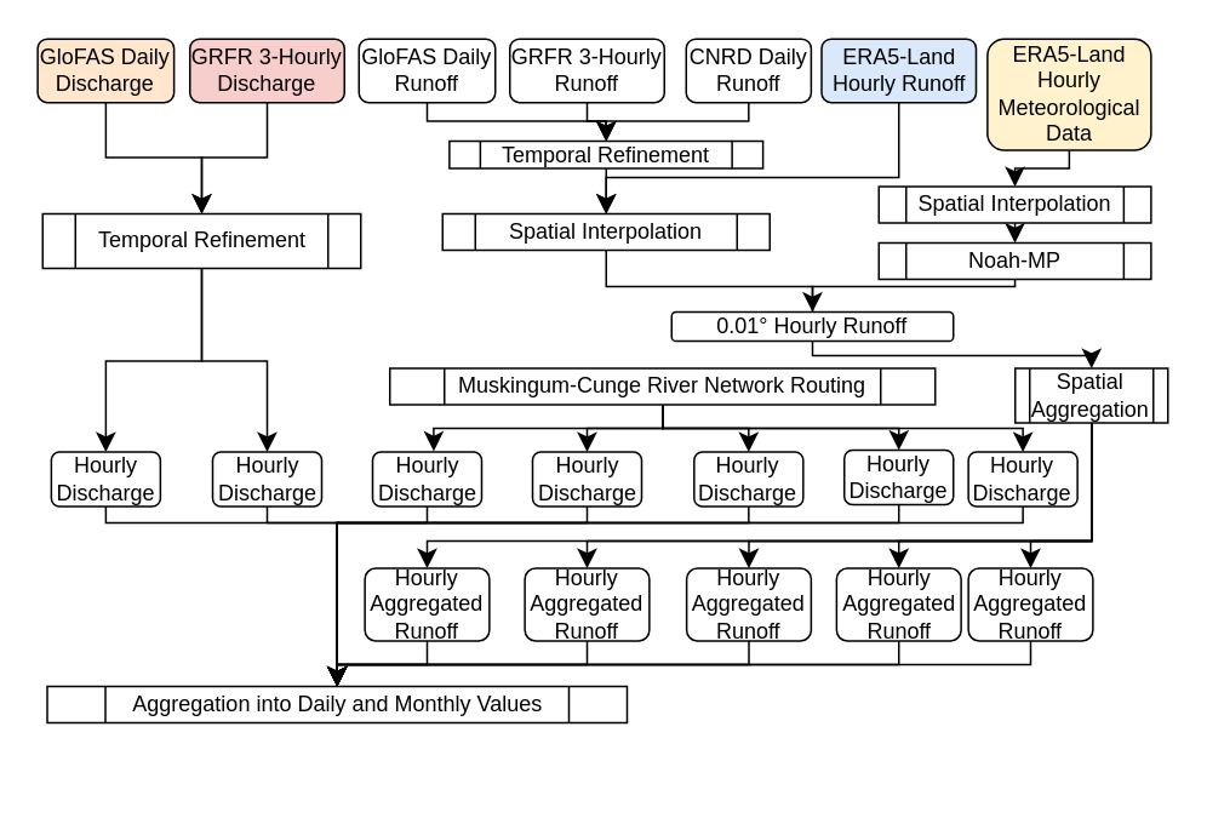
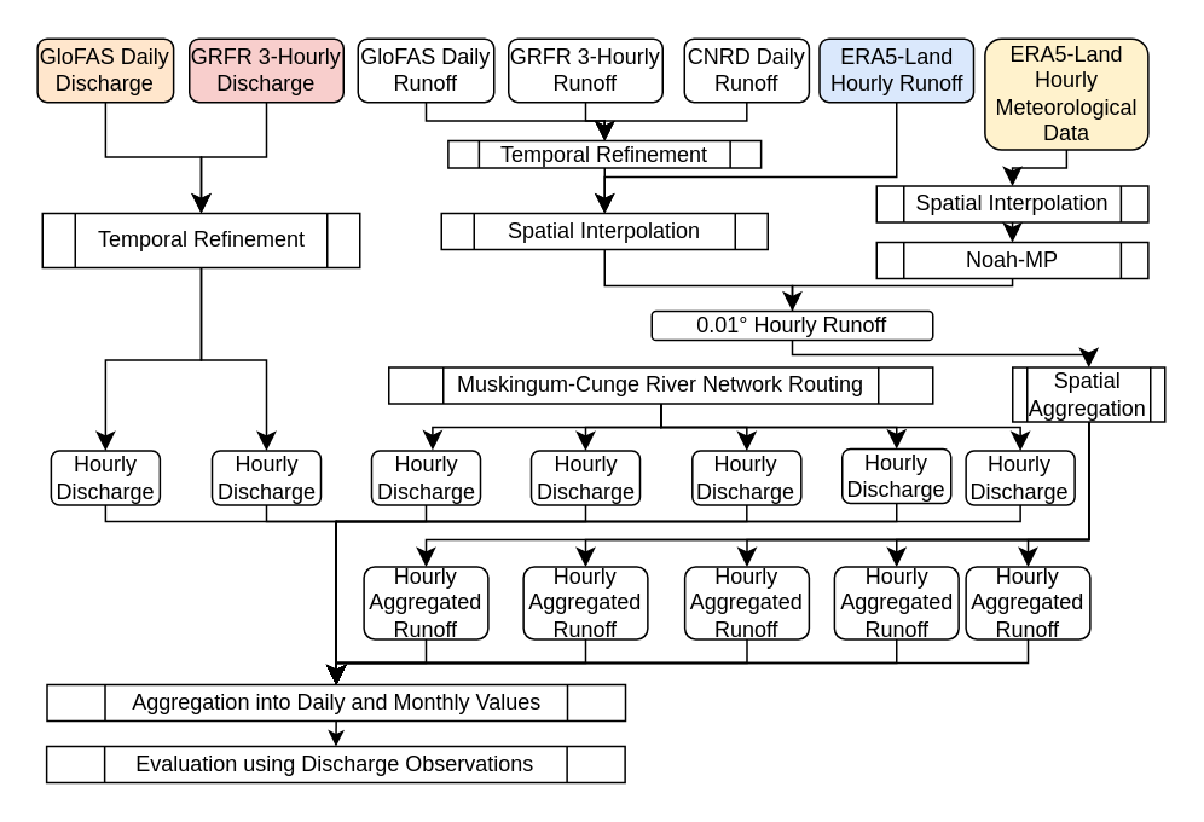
  <mxCell id="0" />
  <mxCell id="1" parent="0" />
  <mxCell id="2" value="Hourly&lt;br&gt;Aggregated Runoff" style="rounded=1;whiteSpace=wrap;html=1;" parent="1" vertex="1"><mxGeometry x="200.25" y="312" width="68.5" height="40" as="geometry" /></mxCell>
  <mxCell id="3" value="ERA5-Land Hourly Runoff" style="rounded=1;whiteSpace=wrap;html=1;flipH=1;fillColor=#dae8fc;" parent="1" vertex="1"><mxGeometry x="451.5" y="20.75" width="85" height="35" as="geometry" /></mxCell>
  <mxCell id="4" value="Spatial Interpolation" style="shape=process;whiteSpace=wrap;html=1;backgroundOutline=1;" parent="1" vertex="1"><mxGeometry x="243" y="117" width="180" height="20" as="geometry" /></mxCell>
  <mxCell id="5" value="GRFR 3-Hourly Discharge" style="rounded=1;whiteSpace=wrap;html=1;flipH=1;fillColor=#f8cecc;" parent="1" vertex="1"><mxGeometry x="104" y="20.75" width="85" height="35" as="geometry" /></mxCell>
  <mxCell id="6" value="CNRD Daily Runoff" style="rounded=1;whiteSpace=wrap;html=1;flipH=1;" parent="1" vertex="1"><mxGeometry x="377" y="20.75" width="68.75" height="35" as="geometry" /></mxCell>
  <mxCell id="7" value="GloFAS Daily Discharge" style="rounded=1;whiteSpace=wrap;html=1;flipH=1;fillColor=#ffe6cc;" parent="1" vertex="1"><mxGeometry x="20.25" y="20.75" width="75" height="35" as="geometry" /></mxCell>
  <mxCell id="8" value="Temporal Refinement" style="shape=process;whiteSpace=wrap;html=1;backgroundOutline=1;" parent="1" vertex="1"><mxGeometry x="246.75" y="77" width="172.5" height="15" as="geometry" /></mxCell>
  <mxCell id="9" value="Temporal Refinement" style="shape=process;whiteSpace=wrap;html=1;backgroundOutline=1;" parent="1" vertex="1"><mxGeometry x="23" y="117" width="175" height="30" as="geometry" /></mxCell>
  <mxCell id="10" value="Muskingum-Cunge River Network Routing" style="shape=process;whiteSpace=wrap;html=1;backgroundOutline=1;" parent="1" vertex="1"><mxGeometry x="214" y="202" width="300" height="20" as="geometry" /></mxCell>
  <mxCell id="11" value="ERA5-Land Hourly Meteorological Data" style="rounded=1;whiteSpace=wrap;html=1;flipH=1;fillColor=#fff2cc;" parent="1" vertex="1"><mxGeometry x="542.75" y="20.75" width="90" height="61.25" as="geometry" /></mxCell>
  <mxCell id="12" value="Spatial Interpolation" style="shape=process;whiteSpace=wrap;html=1;backgroundOutline=1;" parent="1" vertex="1"><mxGeometry x="483" y="102" width="149.75" height="20" as="geometry" /></mxCell>
  <mxCell id="13" value="Noah-MP" style="shape=process;whiteSpace=wrap;html=1;backgroundOutline=1;" parent="1" vertex="1"><mxGeometry x="483" y="133" width="149.75" height="20" as="geometry" /></mxCell>
  <mxCell id="14" value="Hourly Discharge" style="rounded=1;whiteSpace=wrap;html=1;" parent="1" vertex="1"><mxGeometry x="27.75" y="248" width="60" height="30" as="geometry" /></mxCell>
  <mxCell id="15" value="Hourly Discharge" style="rounded=1;whiteSpace=wrap;html=1;" parent="1" vertex="1"><mxGeometry x="116.5" y="248" width="60" height="30" as="geometry" /></mxCell>
  <mxCell id="16" value="Hourly Discharge" style="rounded=1;whiteSpace=wrap;html=1;" parent="1" vertex="1"><mxGeometry x="204.5" y="248" width="60" height="30" as="geometry" /></mxCell>
  <mxCell id="17" value="Hourly Discharge" style="rounded=1;whiteSpace=wrap;html=1;" parent="1" vertex="1"><mxGeometry x="381.38" y="248" width="60" height="30" as="geometry" /></mxCell>
  <mxCell id="18" value="Hourly Discharge" style="rounded=1;whiteSpace=wrap;html=1;" parent="1" vertex="1"><mxGeometry x="532.25" y="248" width="60" height="30" as="geometry" /></mxCell>
  <mxCell id="19" value="" style="edgeStyle=elbowEdgeStyle;elbow=vertical;endArrow=classic;html=1;curved=0;rounded=0;endSize=8;startSize=8;exitX=0.5;exitY=1;exitDx=0;exitDy=0;entryX=0.5;entryY=0;entryDx=0;entryDy=0;" parent="1" source="7" target="9" edge="1"><mxGeometry width="50" height="50" relative="1" as="geometry"><mxPoint x="150" y="207" as="sourcePoint" /><mxPoint x="200" y="157" as="targetPoint" /></mxGeometry></mxCell>
  <mxCell id="20" value="" style="edgeStyle=elbowEdgeStyle;elbow=vertical;endArrow=classic;html=1;curved=0;rounded=0;endSize=8;startSize=8;exitX=0.5;exitY=1;exitDx=0;exitDy=0;entryX=0.5;entryY=0;entryDx=0;entryDy=0;" parent="1" source="5" target="9" edge="1"><mxGeometry width="50" height="50" relative="1" as="geometry"><mxPoint x="70.5" y="72" as="sourcePoint" /><mxPoint x="133" y="107" as="targetPoint" /></mxGeometry></mxCell>
  <mxCell id="21" value="" style="edgeStyle=elbowEdgeStyle;elbow=vertical;endArrow=classic;html=1;curved=0;rounded=0;endSize=8;startSize=8;exitX=0.5;exitY=1;exitDx=0;exitDy=0;entryX=0.5;entryY=0;entryDx=0;entryDy=0;" parent="1" source="9" target="14" edge="1"><mxGeometry width="50" height="50" relative="1" as="geometry"><mxPoint x="70.5" y="72" as="sourcePoint" /><mxPoint x="120.5" y="127" as="targetPoint" /></mxGeometry></mxCell>
  <mxCell id="22" value="" style="edgeStyle=elbowEdgeStyle;elbow=vertical;endArrow=classic;html=1;curved=0;rounded=0;endSize=8;startSize=8;exitX=0.5;exitY=1;exitDx=0;exitDy=0;entryX=0.5;entryY=0;entryDx=0;entryDy=0;" parent="1" source="9" target="15" edge="1"><mxGeometry width="50" height="50" relative="1" as="geometry"><mxPoint x="120.5" y="157" as="sourcePoint" /><mxPoint x="70.5" y="237" as="targetPoint" /></mxGeometry></mxCell>
  <mxCell id="23" value="" style="edgeStyle=elbowEdgeStyle;elbow=vertical;endArrow=classic;html=1;curved=0;rounded=0;endSize=8;startSize=8;entryX=0.5;entryY=0;entryDx=0;entryDy=0;" parent="1" source="6" target="8" edge="1"><mxGeometry width="50" height="50" relative="1" as="geometry"><mxPoint x="253" y="82" as="sourcePoint" /><mxPoint x="303" y="107" as="targetPoint" /></mxGeometry></mxCell>
  <mxCell id="24" value="" style="edgeStyle=elbowEdgeStyle;elbow=vertical;endArrow=classic;html=1;curved=0;rounded=0;endSize=8;startSize=8;entryX=0.5;entryY=0;entryDx=0;entryDy=0;" parent="1" source="3" target="4" edge="1"><mxGeometry width="50" height="50" relative="1" as="geometry"><mxPoint x="333" y="82" as="sourcePoint" /><mxPoint x="373" y="107" as="targetPoint" /><Array as="points"><mxPoint x="413" y="97" /></Array></mxGeometry></mxCell>
  <mxCell id="25" value="" style="edgeStyle=elbowEdgeStyle;elbow=vertical;endArrow=classic;html=1;curved=0;rounded=0;endSize=8;startSize=8;exitX=0.5;exitY=1;exitDx=0;exitDy=0;entryX=0.5;entryY=0;entryDx=0;entryDy=0;" parent="1" source="8" target="4" edge="1"><mxGeometry width="50" height="50" relative="1" as="geometry"><mxPoint x="333" y="82" as="sourcePoint" /><mxPoint x="313" y="107" as="targetPoint" /><Array as="points" /></mxGeometry></mxCell>
- <mxCell id="26" value="0.01° Hourly Runoff" style="rounded=1;whiteSpace=wrap;html=1;" parent="1" vertex="1"><mxGeometry x="369" y="171" width="155" height="16" as="geometry" /></mxCell>
+ <mxCell id="26" value="0.01° Hourly Runoff" style="rounded=1;whiteSpace=wrap;html=1;" parent="1" vertex="1"><mxGeometry x="359" y="171" width="155" height="16" as="geometry" /></mxCell>
  <mxCell id="27" value="" style="edgeStyle=elbowEdgeStyle;elbow=vertical;endArrow=classic;html=1;curved=0;rounded=0;endSize=8;startSize=8;exitX=0.5;exitY=1;exitDx=0;exitDy=0;entryX=0.5;entryY=0;entryDx=0;entryDy=0;" parent="1" source="11" target="12" edge="1"><mxGeometry width="50" height="50" relative="1" as="geometry"><mxPoint x="373" y="227" as="sourcePoint" /><mxPoint x="423" y="177" as="targetPoint" /></mxGeometry></mxCell>
  <mxCell id="28" value="" style="edgeStyle=elbowEdgeStyle;elbow=vertical;endArrow=classic;html=1;curved=0;rounded=0;endSize=8;startSize=8;exitX=0.5;exitY=1;exitDx=0;exitDy=0;entryX=0.5;entryY=0;entryDx=0;entryDy=0;" parent="1" source="12" target="13" edge="1"><mxGeometry width="50" height="50" relative="1" as="geometry"><mxPoint x="508" y="87" as="sourcePoint" /><mxPoint x="553" y="117" as="targetPoint" /></mxGeometry></mxCell>
  <mxCell id="29" value="" style="edgeStyle=elbowEdgeStyle;elbow=vertical;endArrow=classic;html=1;curved=0;rounded=0;endSize=8;startSize=8;exitX=0.5;exitY=1;exitDx=0;exitDy=0;entryX=0.5;entryY=0;entryDx=0;entryDy=0;" parent="1" source="4" target="26" edge="1"><mxGeometry width="50" height="50" relative="1" as="geometry"><mxPoint x="553" y="137" as="sourcePoint" /><mxPoint x="553" y="157" as="targetPoint" /><Array as="points"><mxPoint x="383" y="157" /></Array></mxGeometry></mxCell>
  <mxCell id="30" value="" style="edgeStyle=elbowEdgeStyle;elbow=vertical;endArrow=none;html=1;curved=0;rounded=0;endSize=8;startSize=8;exitX=0.5;exitY=1;exitDx=0;exitDy=0;entryX=0.5;entryY=0;entryDx=0;entryDy=0;" parent="1" source="13" target="26" edge="1"><mxGeometry width="50" height="50" relative="1" as="geometry"><mxPoint x="339" y="176" as="sourcePoint" /><mxPoint x="445.5" y="197" as="targetPoint" /><Array as="points"><mxPoint x="493" y="157" /></Array></mxGeometry></mxCell>
  <mxCell id="31" value="" style="edgeStyle=elbowEdgeStyle;elbow=vertical;endArrow=classic;html=1;curved=0;rounded=0;endSize=8;startSize=8;exitX=0.5;exitY=1;exitDx=0;exitDy=0;entryX=0.56;entryY=-0.013;entryDx=0;entryDy=0;entryPerimeter=0;" parent="1" source="10" target="16" edge="1"><mxGeometry width="50" height="50" relative="1" as="geometry"><mxPoint x="120.5" y="157" as="sourcePoint" /><mxPoint x="159.75" y="277" as="targetPoint" /><Array as="points" /></mxGeometry></mxCell>
  <mxCell id="32" value="" style="edgeStyle=elbowEdgeStyle;elbow=vertical;endArrow=classic;html=1;curved=0;rounded=0;endSize=8;startSize=8;exitX=0.5;exitY=1;exitDx=0;exitDy=0;entryX=0.5;entryY=0;entryDx=0;entryDy=0;" parent="1" source="10" target="17" edge="1"><mxGeometry width="50" height="50" relative="1" as="geometry"><mxPoint x="445.5" y="257" as="sourcePoint" /><mxPoint x="403" y="267" as="targetPoint" /><Array as="points" /></mxGeometry></mxCell>
  <mxCell id="33" value="" style="edgeStyle=elbowEdgeStyle;elbow=vertical;endArrow=classic;html=1;curved=0;rounded=0;endSize=8;startSize=8;exitX=0.5;exitY=1;exitDx=0;exitDy=0;" parent="1" source="10" target="18" edge="1"><mxGeometry width="50" height="50" relative="1" as="geometry"><mxPoint x="445.5" y="257" as="sourcePoint" /><mxPoint x="517.75" y="277" as="targetPoint" /><Array as="points" /></mxGeometry></mxCell>
+ <mxCell id="34" value="" style="edgeStyle=none;html=1;" parent="1" source="35" target="41" edge="1"><mxGeometry relative="1" as="geometry" /></mxCell>
  <mxCell id="35" value="Aggregation into Daily and Monthly Values" style="shape=process;whiteSpace=wrap;html=1;backgroundOutline=1;" parent="1" vertex="1"><mxGeometry x="25.5" y="377" width="319" height="20" as="geometry" /></mxCell>
  <mxCell id="36" value="" style="edgeStyle=elbowEdgeStyle;elbow=vertical;endArrow=classic;html=1;curved=0;rounded=0;endSize=8;startSize=8;exitX=0.5;exitY=1;exitDx=0;exitDy=0;entryX=0.5;entryY=0;entryDx=0;entryDy=0;" parent="1" source="14" target="35" edge="1"><mxGeometry width="50" height="50" relative="1" as="geometry"><mxPoint x="303" y="217" as="sourcePoint" /><mxPoint x="353" y="167" as="targetPoint" /><Array as="points"><mxPoint x="193" y="287" /></Array></mxGeometry></mxCell>
  <mxCell id="37" value="" style="edgeStyle=elbowEdgeStyle;elbow=vertical;endArrow=classic;html=1;curved=0;rounded=0;endSize=8;startSize=8;exitX=0.5;exitY=1;exitDx=0;exitDy=0;entryX=0.5;entryY=0;entryDx=0;entryDy=0;" parent="1" source="15" target="35" edge="1"><mxGeometry width="50" height="50" relative="1" as="geometry"><mxPoint x="70.25" y="316" as="sourcePoint" /><mxPoint x="333" y="357" as="targetPoint" /><Array as="points"><mxPoint x="243" y="287" /></Array></mxGeometry></mxCell>
  <mxCell id="38" value="" style="edgeStyle=elbowEdgeStyle;elbow=vertical;endArrow=classic;html=1;curved=0;rounded=0;endSize=8;startSize=8;exitX=0.5;exitY=1;exitDx=0;exitDy=0;entryX=0.5;entryY=0;entryDx=0;entryDy=0;" parent="1" source="16" target="35" edge="1"><mxGeometry width="50" height="50" relative="1" as="geometry"><mxPoint x="159.75" y="316" as="sourcePoint" /><mxPoint x="333" y="357" as="targetPoint" /><Array as="points"><mxPoint x="293" y="287" /><mxPoint x="293" y="317" /></Array></mxGeometry></mxCell>
  <mxCell id="39" value="" style="edgeStyle=elbowEdgeStyle;elbow=vertical;endArrow=classic;html=1;curved=0;rounded=0;endSize=8;startSize=8;entryX=0.5;entryY=0;entryDx=0;entryDy=0;exitX=0.5;exitY=1;exitDx=0;exitDy=0;" parent="1" source="17" target="35" edge="1"><mxGeometry width="50" height="50" relative="1" as="geometry"><mxPoint x="413" y="297" as="sourcePoint" /><mxPoint x="323" y="327" as="targetPoint" /><Array as="points"><mxPoint x="363" y="287" /></Array></mxGeometry></mxCell>
  <mxCell id="40" value="" style="edgeStyle=elbowEdgeStyle;elbow=vertical;endArrow=classic;html=1;curved=0;rounded=0;endSize=8;startSize=8;entryX=0.5;entryY=0;entryDx=0;entryDy=0;exitX=0.5;exitY=1;exitDx=0;exitDy=0;" parent="1" source="18" target="35" edge="1"><mxGeometry width="50" height="50" relative="1" as="geometry"><mxPoint x="517.75" y="316" as="sourcePoint" /><mxPoint x="333" y="357" as="targetPoint" /><Array as="points"><mxPoint x="443" y="287" /></Array></mxGeometry></mxCell>
+ <mxCell id="41" value="Evaluation using Discharge Observations" style="shape=process;whiteSpace=wrap;html=1;backgroundOutline=1;" parent="1" vertex="1"><mxGeometry x="25.25" y="411" width="319" height="20" as="geometry" /></mxCell>
  <mxCell id="42" value="Spatial Aggregation" style="shape=process;whiteSpace=wrap;html=1;backgroundOutline=1;" parent="1" vertex="1"><mxGeometry x="558" y="202" width="84" height="30" as="geometry" /></mxCell>
  <mxCell id="43" value="" style="edgeStyle=elbowEdgeStyle;elbow=vertical;endArrow=classic;html=1;curved=0;rounded=0;endSize=8;startSize=8;entryX=0.5;entryY=0;entryDx=0;entryDy=0;exitX=0.5;exitY=1;exitDx=0;exitDy=0;" parent="1" source="26" target="42" edge="1"><mxGeometry width="50" height="50" relative="1" as="geometry"><mxPoint x="445.5" y="221" as="sourcePoint" /><mxPoint x="379" y="242" as="targetPoint" /></mxGeometry></mxCell>
  <mxCell id="44" value="" style="edgeStyle=elbowEdgeStyle;elbow=vertical;endArrow=classic;html=1;curved=0;rounded=0;endSize=8;startSize=8;exitX=0.5;exitY=1;exitDx=0;exitDy=0;entryX=0.5;entryY=0;entryDx=0;entryDy=0;" parent="1" source="42" target="66" edge="1"><mxGeometry width="50" height="50" relative="1" as="geometry"><mxPoint x="445.5" y="221" as="sourcePoint" /><mxPoint x="567" y="307" as="targetPoint" /><Array as="points"><mxPoint x="603" y="297" /></Array></mxGeometry></mxCell>
  <mxCell id="45" value="" style="edgeStyle=elbowEdgeStyle;elbow=vertical;endArrow=classic;html=1;curved=0;rounded=0;endSize=8;startSize=8;entryX=0.5;entryY=0;entryDx=0;entryDy=0;exitX=0.5;exitY=1;exitDx=0;exitDy=0;" parent="1" source="42" target="65" edge="1"><mxGeometry width="50" height="50" relative="1" as="geometry"><mxPoint x="599.75" y="262" as="sourcePoint" /><mxPoint x="411.38" y="317" as="targetPoint" /><Array as="points"><mxPoint x="513" y="297" /></Array></mxGeometry></mxCell>
  <mxCell id="46" value="" style="edgeStyle=elbowEdgeStyle;elbow=vertical;endArrow=classic;html=1;curved=0;rounded=0;endSize=8;startSize=8;entryX=0.5;entryY=0;entryDx=0;entryDy=0;exitX=0.5;exitY=1;exitDx=0;exitDy=0;" parent="1" source="42" target="2" edge="1"><mxGeometry width="50" height="50" relative="1" as="geometry"><mxPoint x="613" y="277" as="sourcePoint" /><mxPoint x="379" y="357" as="targetPoint" /><Array as="points"><mxPoint x="423" y="297" /><mxPoint x="443" y="337" /></Array></mxGeometry></mxCell>
  <mxCell id="47" value="" style="edgeStyle=elbowEdgeStyle;elbow=vertical;endArrow=classic;html=1;curved=0;rounded=0;endSize=8;startSize=8;exitX=0.5;exitY=1;exitDx=0;exitDy=0;entryX=0.5;entryY=0;entryDx=0;entryDy=0;" parent="1" source="2" target="35" edge="1"><mxGeometry width="50" height="50" relative="1" as="geometry"><mxPoint x="363" y="497" as="sourcePoint" /><mxPoint x="413" y="447" as="targetPoint" /></mxGeometry></mxCell>
  <mxCell id="48" value="" style="edgeStyle=elbowEdgeStyle;elbow=vertical;endArrow=classic;html=1;curved=0;rounded=0;endSize=8;startSize=8;exitX=0.5;exitY=1;exitDx=0;exitDy=0;entryX=0.5;entryY=0;entryDx=0;entryDy=0;" parent="1" source="65" target="35" edge="1"><mxGeometry width="50" height="50" relative="1" as="geometry"><mxPoint x="411.38" y="347" as="sourcePoint" /><mxPoint x="339" y="407" as="targetPoint" /></mxGeometry></mxCell>
  <mxCell id="49" value="" style="edgeStyle=elbowEdgeStyle;elbow=vertical;endArrow=classic;html=1;curved=0;rounded=0;endSize=8;startSize=8;exitX=0.5;exitY=1;exitDx=0;exitDy=0;entryX=0.5;entryY=0;entryDx=0;entryDy=0;" parent="1" source="66" target="35" edge="1"><mxGeometry width="50" height="50" relative="1" as="geometry"><mxPoint x="566.5" y="347" as="sourcePoint" /><mxPoint x="339" y="407" as="targetPoint" /></mxGeometry></mxCell>
  <mxCell id="50" value="GloFAS Daily Runoff" style="rounded=1;whiteSpace=wrap;html=1;flipH=1;" parent="1" vertex="1"><mxGeometry x="197" y="20.75" width="75" height="35" as="geometry" /></mxCell>
  <mxCell id="51" value="GRFR 3-Hourly Runoff" style="rounded=1;whiteSpace=wrap;html=1;flipH=1;" parent="1" vertex="1"><mxGeometry x="280" y="20.75" width="85" height="35" as="geometry" /></mxCell>
  <mxCell id="52" value="" style="edgeStyle=elbowEdgeStyle;elbow=vertical;endArrow=classic;html=1;curved=0;rounded=0;endSize=8;startSize=8;entryX=0.5;entryY=0;entryDx=0;entryDy=0;exitX=0.5;exitY=1;exitDx=0;exitDy=0;" parent="1" source="50" target="8" edge="1"><mxGeometry width="50" height="50" relative="1" as="geometry"><mxPoint x="421.375" y="65.75" as="sourcePoint" /><mxPoint x="343" y="87" as="targetPoint" /></mxGeometry></mxCell>
  <mxCell id="53" value="" style="edgeStyle=elbowEdgeStyle;elbow=vertical;endArrow=classic;html=1;curved=0;rounded=0;endSize=8;startSize=8;exitX=0.5;exitY=1;exitDx=0;exitDy=0;entryX=0.5;entryY=0;entryDx=0;entryDy=0;" parent="1" source="51" target="8" edge="1"><mxGeometry width="50" height="50" relative="1" as="geometry"><mxPoint x="244.5" y="65.75" as="sourcePoint" /><mxPoint x="343" y="77" as="targetPoint" /></mxGeometry></mxCell>
  <mxCell id="54" value="Hourly Discharge" style="rounded=1;whiteSpace=wrap;html=1;" parent="1" vertex="1"><mxGeometry x="292.5" y="248" width="60" height="30" as="geometry" /></mxCell>
  <mxCell id="55" value="Hourly Discharge" style="rounded=1;whiteSpace=wrap;html=1;" parent="1" vertex="1"><mxGeometry x="464" y="247" width="60" height="30" as="geometry" /></mxCell>
  <mxCell id="56" value="" style="edgeStyle=elbowEdgeStyle;elbow=vertical;endArrow=classic;html=1;curved=0;rounded=0;endSize=8;startSize=8;exitX=0.5;exitY=1;exitDx=0;exitDy=0;entryX=0.5;entryY=0;entryDx=0;entryDy=0;" parent="1" source="10" target="54" edge="1"><mxGeometry width="50" height="50" relative="1" as="geometry"><mxPoint x="363" y="97" as="sourcePoint" /><mxPoint x="413" y="47" as="targetPoint" /><Array as="points" /></mxGeometry></mxCell>
  <mxCell id="57" value="" style="edgeStyle=elbowEdgeStyle;elbow=vertical;endArrow=classic;html=1;curved=0;rounded=0;endSize=8;startSize=8;exitX=0.5;exitY=1;exitDx=0;exitDy=0;entryX=0.5;entryY=0;entryDx=0;entryDy=0;" parent="1" source="10" target="55" edge="1"><mxGeometry width="50" height="50" relative="1" as="geometry"><mxPoint x="363" y="97" as="sourcePoint" /><mxPoint x="413" y="47" as="targetPoint" /><Array as="points" /></mxGeometry></mxCell>
  <mxCell id="58" value="" style="edgeStyle=elbowEdgeStyle;elbow=vertical;endArrow=classic;html=1;curved=0;rounded=0;endSize=8;startSize=8;exitX=0.5;exitY=1;exitDx=0;exitDy=0;entryX=0.5;entryY=0;entryDx=0;entryDy=0;" parent="1" source="42" target="67" edge="1"><mxGeometry width="50" height="50" relative="1" as="geometry"><mxPoint x="363" y="97" as="sourcePoint" /><mxPoint x="494" y="317" as="targetPoint" /><Array as="points"><mxPoint x="543" y="297" /></Array></mxGeometry></mxCell>
  <mxCell id="59" value="" style="edgeStyle=elbowEdgeStyle;elbow=vertical;endArrow=classic;html=1;curved=0;rounded=0;endSize=8;startSize=8;exitX=0.5;exitY=1;exitDx=0;exitDy=0;entryX=0.5;entryY=0;entryDx=0;entryDy=0;" parent="1" source="42" target="64" edge="1"><mxGeometry width="50" height="50" relative="1" as="geometry"><mxPoint x="363" y="97" as="sourcePoint" /><mxPoint x="322.5" y="312" as="targetPoint" /><Array as="points"><mxPoint x="473" y="297" /></Array></mxGeometry></mxCell>
  <mxCell id="60" value="" style="edgeStyle=elbowEdgeStyle;elbow=vertical;endArrow=classic;html=1;curved=0;rounded=0;endSize=8;startSize=8;exitX=0.5;exitY=1;exitDx=0;exitDy=0;entryX=0.5;entryY=0;entryDx=0;entryDy=0;" parent="1" source="54" target="35" edge="1"><mxGeometry width="50" height="50" relative="1" as="geometry"><mxPoint x="363" y="97" as="sourcePoint" /><mxPoint x="413" y="47" as="targetPoint" /><Array as="points"><mxPoint x="263" y="287" /></Array></mxGeometry></mxCell>
  <mxCell id="61" value="" style="edgeStyle=elbowEdgeStyle;elbow=vertical;endArrow=classic;html=1;curved=0;rounded=0;endSize=8;startSize=8;exitX=0.5;exitY=1;exitDx=0;exitDy=0;entryX=0.5;entryY=0;entryDx=0;entryDy=0;" parent="1" source="55" target="35" edge="1"><mxGeometry width="50" height="50" relative="1" as="geometry"><mxPoint x="363" y="97" as="sourcePoint" /><mxPoint x="413" y="47" as="targetPoint" /><Array as="points"><mxPoint x="353" y="287" /></Array></mxGeometry></mxCell>
  <mxCell id="62" value="" style="edgeStyle=elbowEdgeStyle;elbow=vertical;endArrow=classic;html=1;curved=0;rounded=0;endSize=8;startSize=8;exitX=0.5;exitY=1;exitDx=0;exitDy=0;entryX=0.5;entryY=0;entryDx=0;entryDy=0;" parent="1" source="64" target="35" edge="1"><mxGeometry width="50" height="50" relative="1" as="geometry"><mxPoint x="322.5" y="347" as="sourcePoint" /><mxPoint x="413" y="47" as="targetPoint" /></mxGeometry></mxCell>
  <mxCell id="63" value="" style="edgeStyle=elbowEdgeStyle;elbow=vertical;endArrow=classic;html=1;curved=0;rounded=0;endSize=8;startSize=8;exitX=0.5;exitY=1;exitDx=0;exitDy=0;entryX=0.5;entryY=0;entryDx=0;entryDy=0;" parent="1" source="67" target="35" edge="1"><mxGeometry width="50" height="50" relative="1" as="geometry"><mxPoint x="494" y="347" as="sourcePoint" /><mxPoint x="413" y="47" as="targetPoint" /></mxGeometry></mxCell>
  <mxCell id="64" value="Hourly&lt;br&gt;Aggregated Runoff" style="rounded=1;whiteSpace=wrap;html=1;" parent="1" vertex="1"><mxGeometry x="288.25" y="312" width="68.5" height="40" as="geometry" /></mxCell>
  <mxCell id="65" value="Hourly&lt;br&gt;Aggregated Runoff" style="rounded=1;whiteSpace=wrap;html=1;" parent="1" vertex="1"><mxGeometry x="377.25" y="312" width="68.5" height="40" as="geometry" /></mxCell>
  <mxCell id="66" value="Hourly&lt;br&gt;Aggregated Runoff" style="rounded=1;whiteSpace=wrap;html=1;" parent="1" vertex="1"><mxGeometry x="532.25" y="312" width="68.5" height="40" as="geometry" /></mxCell>
  <mxCell id="67" value="Hourly&lt;br&gt;Aggregated Runoff" style="rounded=1;whiteSpace=wrap;html=1;" parent="1" vertex="1"><mxGeometry x="459.75" y="312" width="68.5" height="40" as="geometry" /></mxCell>
